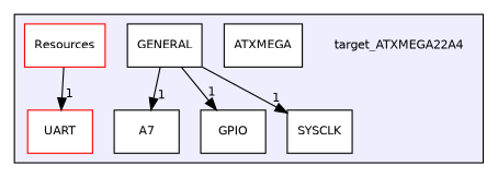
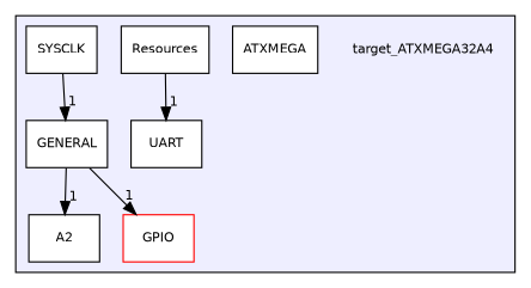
  digraph {
    compound=true
    node [fontname=Helvetica fontsize=10 shape=box color=black fillcolor=white style=filled]
    edge [headlabel=1 labeldistance=1.5 labelfontname=Helvetica labelfontsize=10]
-   n1 [label=target_ATXMEGA22A4 shape=plaintext color="" fillcolor="" style=""]
-   n2 [label=A7]
+   n1 [label=target_ATXMEGA32A4 shape=plaintext color="" fillcolor="" style=""]
+   n2 [label=A2]
    n3 [label=ATXMEGA]
    n4 [label=GENERAL]
-   n5 [label=GPIO]
-   n6 [color=red label=Resources]
+   n5 [color=red label=GPIO]
+   n6 [label=Resources]
    n7 [label=SYSCLK]
-   n8 [color=red label=UART]
+   n8 [label=UART]
    subgraph cluster_1 {
      bgcolor="#eeeeff"
      pencolor=black
      n1
      n2
      n3
      n4
      n5
      n6
      n7
      n8
    }
    n4 -> n2
    n4 -> n5
-   n4 -> n7
+   n7 -> n4
    n6 -> n8
  }
